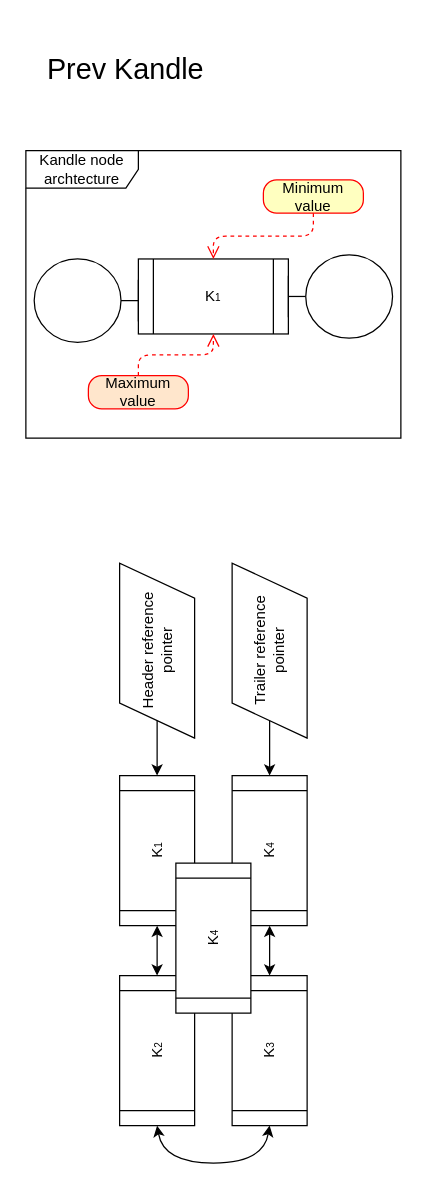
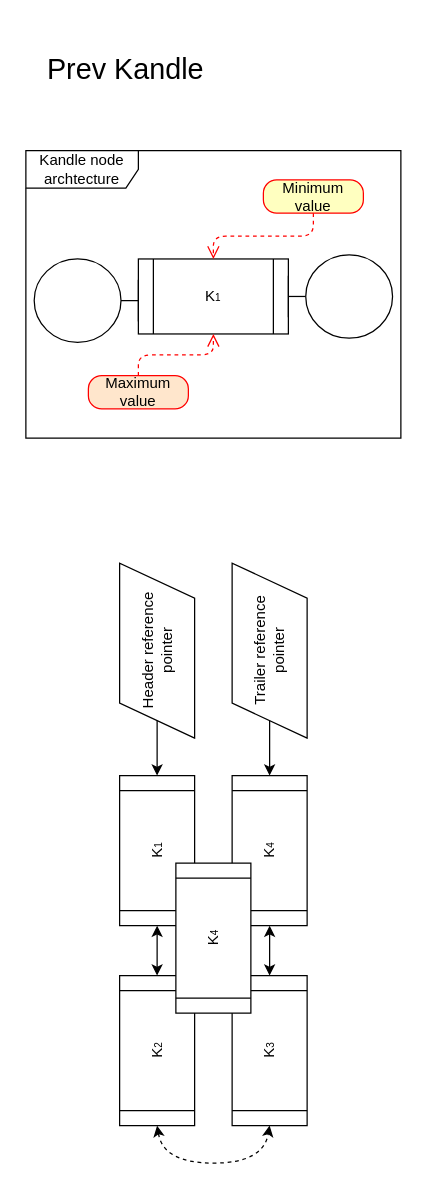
  <mxCell id="0" />
  <mxCell id="1" parent="0" />
  <mxCell id="2" value="K&lt;font style=&quot;font-size: 8px&quot;&gt;1&lt;/font&gt;" style="shape=process;whiteSpace=wrap;html=1;backgroundOutline=1;rotation=-90;" vertex="1" parent="1"><mxGeometry x="65" y="650" width="120" height="60" as="geometry" /></mxCell>
  <mxCell id="3" value="&lt;font style=&quot;font-size: 23px&quot;&gt;Prev Kandle&lt;/font&gt;" style="text;html=1;strokeColor=none;fillColor=none;align=center;verticalAlign=middle;whiteSpace=wrap;rounded=0;" vertex="1" parent="1"><mxGeometry x="20" y="20" width="160" height="70" as="geometry" /></mxCell>
  <mxCell id="4" value="Header reference&lt;br&gt;pointer" style="shape=parallelogram;perimeter=parallelogramPerimeter;whiteSpace=wrap;html=1;rotation=-90;" vertex="1" parent="1"><mxGeometry x="55" y="490" width="140" height="60" as="geometry" /></mxCell>
  <mxCell id="5" value="K&lt;font style=&quot;font-size: 8px&quot;&gt;2&lt;/font&gt;" style="shape=process;whiteSpace=wrap;html=1;backgroundOutline=1;rotation=-90;" vertex="1" parent="1"><mxGeometry x="65" y="810" width="120" height="60" as="geometry" /></mxCell>
  <mxCell id="6" value="K&lt;font style=&quot;font-size: 8px&quot;&gt;3&lt;/font&gt;" style="shape=process;whiteSpace=wrap;html=1;backgroundOutline=1;rotation=-90;" vertex="1" parent="1"><mxGeometry x="155" y="810" width="120" height="60" as="geometry" /></mxCell>
  <mxCell id="7" value="K&lt;font style=&quot;font-size: 8px&quot;&gt;4&lt;/font&gt;" style="shape=process;whiteSpace=wrap;html=1;backgroundOutline=1;rotation=-90;" vertex="1" parent="1"><mxGeometry x="155" y="650" width="120" height="60" as="geometry" /></mxCell>
  <mxCell id="8" value="Trailer reference&lt;br&gt;pointer" style="shape=parallelogram;perimeter=parallelogramPerimeter;whiteSpace=wrap;html=1;rotation=-90;" vertex="1" parent="1"><mxGeometry x="145" y="490" width="140" height="60" as="geometry" /></mxCell>
  <mxCell id="9" value="" style="endArrow=classic;startArrow=classic;html=1;entryX=0;entryY=0.5;entryDx=0;entryDy=0;exitX=1;exitY=0.5;exitDx=0;exitDy=0;" edge="1" parent="1" source="6" target="7"><mxGeometry width="50" height="50" relative="1" as="geometry"><mxPoint x="235" y="890" as="sourcePoint" /><mxPoint x="285" y="840" as="targetPoint" /></mxGeometry></mxCell>
  <mxCell id="10" value="Kandle node archtecture" style="shape=umlFrame;whiteSpace=wrap;html=1;width=90;height=30;" vertex="1" parent="1"><mxGeometry x="20" y="120" width="300" height="230" as="geometry" /></mxCell>
  <mxCell id="11" value="K&lt;font style=&quot;font-size: 8px&quot;&gt;1&lt;/font&gt;" style="shape=process;whiteSpace=wrap;html=1;backgroundOutline=1;rotation=0;" vertex="1" parent="1"><mxGeometry x="110" y="206.67" width="120" height="60" as="geometry" /></mxCell>
  <mxCell id="12" value="Minimum value" style="rounded=1;whiteSpace=wrap;html=1;arcSize=40;fontColor=#000000;fillColor=#ffffc0;strokeColor=#ff0000;" vertex="1" parent="1"><mxGeometry x="210" y="143.34" width="80" height="26.67" as="geometry" /></mxCell>
  <mxCell id="13" value="" style="edgeStyle=orthogonalEdgeStyle;html=1;verticalAlign=bottom;endArrow=open;endSize=8;strokeColor=#ff0000;dashed=1;entryX=0.5;entryY=0;entryDx=0;entryDy=0;" edge="1" source="12" parent="1" target="11"><mxGeometry relative="1" as="geometry"><mxPoint x="240" y="256.67" as="targetPoint" /></mxGeometry></mxCell>
  <mxCell id="14" value="Maximum&lt;br&gt;value" style="rounded=1;whiteSpace=wrap;html=1;arcSize=40;fontColor=#000000;fillColor=#ffe6cc;strokeColor=#ff0000;" vertex="1" parent="1"><mxGeometry x="70" y="300" width="80" height="26.67" as="geometry" /></mxCell>
  <mxCell id="15" value="" style="edgeStyle=orthogonalEdgeStyle;html=1;verticalAlign=bottom;endArrow=open;endSize=8;strokeColor=#ff0000;dashed=1;entryX=0.5;entryY=1;entryDx=0;entryDy=0;exitX=0.5;exitY=0;exitDx=0;exitDy=0;" edge="1" parent="1" source="14" target="11"><mxGeometry relative="1" as="geometry"><mxPoint x="180" y="216.67" as="targetPoint" /><mxPoint x="230" y="183.34" as="sourcePoint" /></mxGeometry></mxCell>
  <mxCell id="16" value="" style="shape=umlBoundary;whiteSpace=wrap;html=1;horizontal=0;" vertex="1" parent="1"><mxGeometry x="230" y="203.33" width="83.34" height="66.67" as="geometry" /></mxCell>
  <mxCell id="17" value="" style="shape=umlBoundary;whiteSpace=wrap;html=1;rotation=-180;horizontal=0;verticalAlign=middle;" vertex="1" parent="1"><mxGeometry x="26.66" y="206.67" width="83.34" height="66.67" as="geometry" /></mxCell>
  <mxCell id="18" value="" style="endArrow=classic;startArrow=classic;html=1;exitX=1;exitY=0.5;exitDx=0;exitDy=0;entryX=0;entryY=0.5;entryDx=0;entryDy=0;" edge="1" parent="1" source="5" target="2"><mxGeometry width="50" height="50" relative="1" as="geometry"><mxPoint x="330" y="790" as="sourcePoint" /><mxPoint x="380" y="740" as="targetPoint" /></mxGeometry></mxCell>
- <mxCell id="19" value="" style="curved=1;endArrow=classic;html=1;exitX=0;exitY=0.5;exitDx=0;exitDy=0;entryX=0;entryY=0.5;entryDx=0;entryDy=0;startArrow=classic;startFill=1;" edge="1" parent="1" source="5" target="6"><mxGeometry width="50" height="50" relative="1" as="geometry"><mxPoint x="330" y="790" as="sourcePoint" /><mxPoint x="380" y="740" as="targetPoint" /><Array as="points"><mxPoint x="130" y="930" /><mxPoint x="210" y="930" /></Array></mxGeometry></mxCell>
+ <mxCell id="19" value="" style="curved=1;endArrow=classic;html=1;exitX=0;exitY=0.5;exitDx=0;exitDy=0;entryX=0;entryY=0.5;entryDx=0;entryDy=0;startArrow=classic;startFill=1;dashed=1;" edge="1" parent="1" source="5" target="6"><mxGeometry width="50" height="50" relative="1" as="geometry"><mxPoint x="330" y="790" as="sourcePoint" /><mxPoint x="380" y="740" as="targetPoint" /><Array as="points"><mxPoint x="130" y="930" /><mxPoint x="210" y="930" /></Array></mxGeometry></mxCell>
  <mxCell id="20" value="" style="endArrow=classic;html=1;entryX=1;entryY=0.5;entryDx=0;entryDy=0;exitX=0;exitY=0.5;exitDx=0;exitDy=0;" edge="1" parent="1" source="8" target="7"><mxGeometry width="50" height="50" relative="1" as="geometry"><mxPoint x="300" y="620" as="sourcePoint" /><mxPoint x="380" y="650" as="targetPoint" /></mxGeometry></mxCell>
  <mxCell id="21" value="" style="endArrow=classic;html=1;entryX=1;entryY=0.5;entryDx=0;entryDy=0;exitX=0;exitY=0.5;exitDx=0;exitDy=0;" edge="1" parent="1" source="4" target="2"><mxGeometry width="50" height="50" relative="1" as="geometry"><mxPoint x="70" y="580" as="sourcePoint" /><mxPoint x="380" y="650" as="targetPoint" /></mxGeometry></mxCell>
  <mxCell id="22" value="K&lt;font style=&quot;font-size: 8px&quot;&gt;4&lt;/font&gt;" style="shape=process;whiteSpace=wrap;html=1;backgroundOutline=1;rotation=-90;" vertex="1" parent="1"><mxGeometry x="110" y="720" width="120" height="60" as="geometry" /></mxCell>
